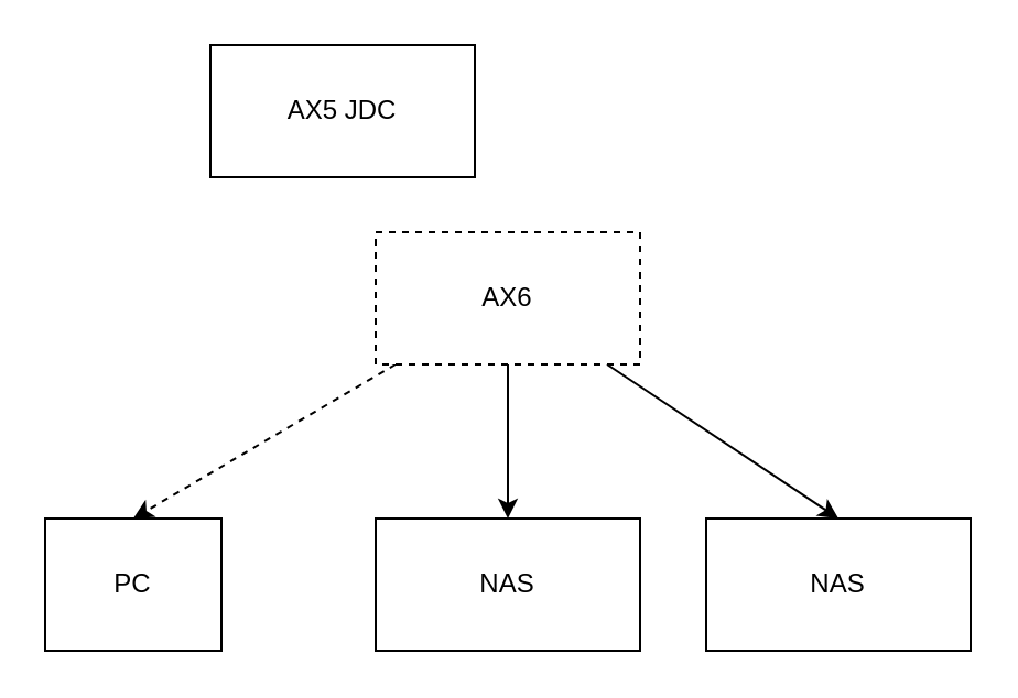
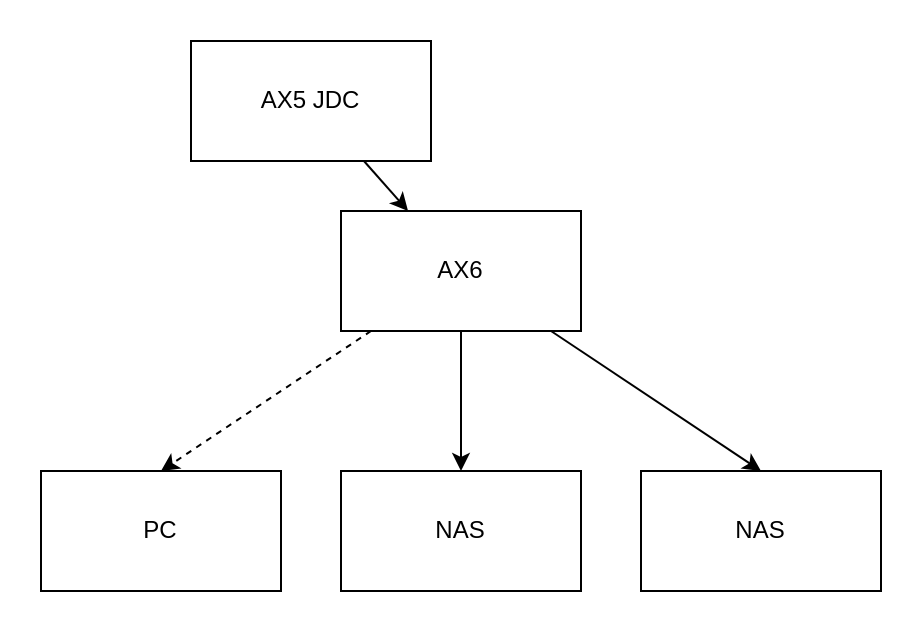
  <mxCell id="0" />
  <mxCell id="1" parent="0" />
+ <mxCell id="2" style="edgeStyle=none;html=1;" edge="1" parent="1" source="3" target="7"><mxGeometry relative="1" as="geometry" /></mxCell>
  <mxCell id="3" value="AX5 JDC" style="rounded=0;whiteSpace=wrap;html=1;" vertex="1" parent="1"><mxGeometry x="95" y="20" width="120" height="60" as="geometry" /></mxCell>
  <mxCell id="4" style="edgeStyle=none;html=1;" edge="1" parent="1" source="7" target="9"><mxGeometry relative="1" as="geometry" /></mxCell>
  <mxCell id="5" style="edgeStyle=none;html=1;entryX=0.5;entryY=0;entryDx=0;entryDy=0;dashed=1;" edge="1" parent="1" source="7" target="8"><mxGeometry relative="1" as="geometry" /></mxCell>
  <mxCell id="6" style="edgeStyle=none;html=1;entryX=0.5;entryY=0;entryDx=0;entryDy=0;" edge="1" parent="1" source="7" target="10"><mxGeometry relative="1" as="geometry" /></mxCell>
- <mxCell id="7" value="AX6" style="rounded=0;whiteSpace=wrap;html=1;dashed=1;" vertex="1" parent="1"><mxGeometry x="170" y="105" width="120" height="60" as="geometry" /></mxCell>
- <mxCell id="8" value="PC" style="rounded=0;whiteSpace=wrap;html=1;" vertex="1" parent="1"><mxGeometry x="20" y="235" width="80" height="60" as="geometry" /></mxCell>
+ <mxCell id="7" value="AX6" style="rounded=0;whiteSpace=wrap;html=1;" vertex="1" parent="1"><mxGeometry x="170" y="105" width="120" height="60" as="geometry" /></mxCell>
+ <mxCell id="8" value="PC" style="rounded=0;whiteSpace=wrap;html=1;" vertex="1" parent="1"><mxGeometry x="20" y="235" width="120" height="60" as="geometry" /></mxCell>
  <mxCell id="9" value="NAS" style="rounded=0;whiteSpace=wrap;html=1;" vertex="1" parent="1"><mxGeometry x="170" y="235" width="120" height="60" as="geometry" /></mxCell>
  <mxCell id="10" value="NAS" style="rounded=0;whiteSpace=wrap;html=1;" vertex="1" parent="1"><mxGeometry x="320" y="235" width="120" height="60" as="geometry" /></mxCell>
